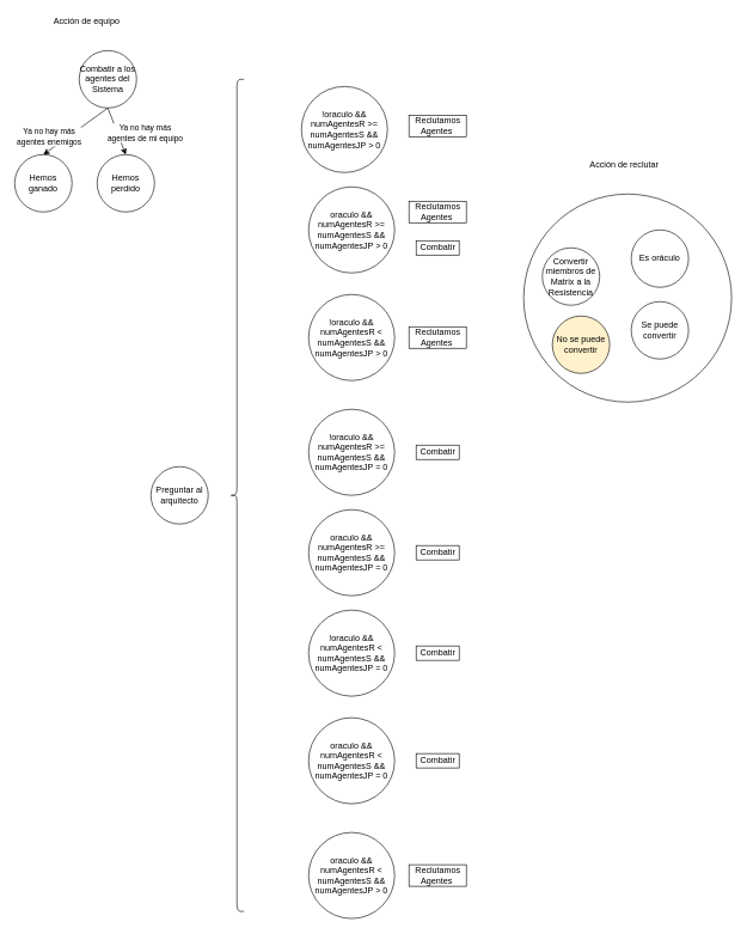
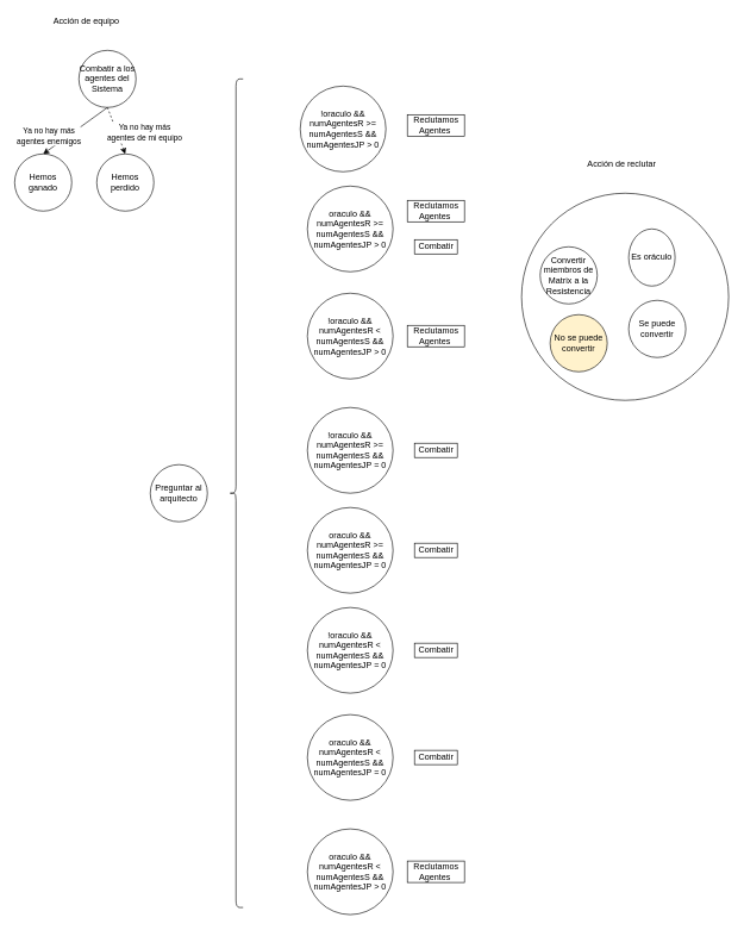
  <mxCell id="0" />
  <mxCell id="1" parent="0" />
  <mxCell id="2" value="" style="ellipse;whiteSpace=wrap;html=1;strokeColor=#000000;" vertex="1" parent="1"><mxGeometry x="730" y="270" width="290" height="290" as="geometry" /></mxCell>
- <mxCell id="3" value="Es oráculo" style="ellipse;whiteSpace=wrap;html=1;aspect=fixed;" parent="1" vertex="1"><mxGeometry x="880" y="320" width="80" height="80" as="geometry" /></mxCell>
+ <mxCell id="3" value="Es oráculo" style="ellipse;whiteSpace=wrap;html=1;aspect=fixed;" parent="1" vertex="1"><mxGeometry x="880" y="320" width="65" height="80" as="geometry" /></mxCell>
  <mxCell id="4" value="Convertir miembros de Matrix a la Resistencia" style="ellipse;whiteSpace=wrap;html=1;aspect=fixed;strokeColor=#000000;" parent="1" vertex="1"><mxGeometry x="756" y="345" width="80" height="80" as="geometry" /></mxCell>
  <mxCell id="5" value="Combatir a los agentes del Sistema" style="ellipse;whiteSpace=wrap;html=1;aspect=fixed;strokeColor=#000000;" parent="1" vertex="1"><mxGeometry x="110" y="70" width="80" height="80" as="geometry" /></mxCell>
  <mxCell id="6" value="Hemos ganado" style="ellipse;whiteSpace=wrap;html=1;aspect=fixed;strokeColor=#000000;" parent="1" vertex="1"><mxGeometry x="20" y="215" width="80" height="80" as="geometry" /></mxCell>
  <mxCell id="7" value="Hemos perdido" style="ellipse;whiteSpace=wrap;html=1;aspect=fixed;strokeColor=#000000;" parent="1" vertex="1"><mxGeometry x="135" y="215" width="80" height="80" as="geometry" /></mxCell>
  <mxCell id="8" value="" style="endArrow=classic;html=1;entryX=0.5;entryY=0;entryDx=0;entryDy=0;exitX=0.5;exitY=1;exitDx=0;exitDy=0;" parent="1" source="5" target="6" edge="1"><mxGeometry width="50" height="50" relative="1" as="geometry"><mxPoint x="-10" y="195" as="sourcePoint" /><mxPoint x="40" y="145" as="targetPoint" /></mxGeometry></mxCell>
  <mxCell id="9" value="Ya no hay más&lt;br&gt;agentes enemigos" style="edgeLabel;html=1;align=center;verticalAlign=middle;resizable=0;points=[];" parent="8" vertex="1" connectable="0"><mxGeometry x="0.2" relative="1" as="geometry"><mxPoint x="-28.28" as="offset" /></mxGeometry></mxCell>
- <mxCell id="10" value="" style="endArrow=classic;html=1;exitX=0.5;exitY=1;exitDx=0;exitDy=0;entryX=0.5;entryY=0;entryDx=0;entryDy=0;" parent="1" source="5" target="7" edge="1"><mxGeometry width="50" height="50" relative="1" as="geometry"><mxPoint x="180" y="185" as="sourcePoint" /><mxPoint x="230" y="135" as="targetPoint" /></mxGeometry></mxCell>
+ <mxCell id="10" value="" style="endArrow=classic;html=1;exitX=0.5;exitY=1;exitDx=0;exitDy=0;entryX=0.5;entryY=0;entryDx=0;entryDy=0;dashed=1;" parent="1" source="5" target="7" edge="1"><mxGeometry width="50" height="50" relative="1" as="geometry"><mxPoint x="180" y="185" as="sourcePoint" /><mxPoint x="230" y="135" as="targetPoint" /></mxGeometry></mxCell>
  <mxCell id="11" value="Ya no hay más&lt;br&gt;agentes de mi equipo" style="edgeLabel;html=1;align=center;verticalAlign=middle;resizable=0;points=[];" parent="10" vertex="1" connectable="0"><mxGeometry x="0.064" y="-1" relative="1" as="geometry"><mxPoint x="38.87" as="offset" /></mxGeometry></mxCell>
  <mxCell id="12" value="Se puede convertir" style="ellipse;whiteSpace=wrap;html=1;aspect=fixed;strokeColor=#000000;" vertex="1" parent="1"><mxGeometry x="880" y="420" width="80" height="80" as="geometry" /></mxCell>
  <mxCell id="13" value="No se puede convertir" style="ellipse;whiteSpace=wrap;html=1;aspect=fixed;strokeColor=#000000;fillColor=#fff2cc;" vertex="1" parent="1"><mxGeometry x="770" y="440" width="80" height="80" as="geometry" /></mxCell>
  <mxCell id="14" value="!oraculo &amp;amp;&amp;amp; numAgentesR &amp;gt;= numAgentesS &amp;amp;&amp;amp;&lt;br&gt;numAgentesJP &amp;gt; 0" style="ellipse;whiteSpace=wrap;html=1;aspect=fixed;strokeColor=#000000;" vertex="1" parent="1"><mxGeometry x="420" y="120" width="120" height="120" as="geometry" /></mxCell>
  <mxCell id="15" value="Reclutamos&lt;br&gt;Agentes&amp;nbsp;" style="text;html=1;align=center;verticalAlign=middle;resizable=0;points=[];autosize=1;strokeColor=#000000;" vertex="1" parent="1"><mxGeometry x="570" y="160" width="80" height="30" as="geometry" /></mxCell>
  <mxCell id="16" value="oraculo &amp;amp;&amp;amp; numAgentesR &amp;gt;= numAgentesS &amp;amp;&amp;amp;&lt;br&gt;numAgentesJP &amp;gt; 0" style="ellipse;whiteSpace=wrap;html=1;aspect=fixed;strokeColor=#000000;" vertex="1" parent="1"><mxGeometry x="430" y="260" width="120" height="120" as="geometry" /></mxCell>
  <mxCell id="17" value="Reclutamos&lt;br&gt;Agentes&amp;nbsp;" style="text;html=1;align=center;verticalAlign=middle;resizable=0;points=[];autosize=1;strokeColor=#000000;" vertex="1" parent="1"><mxGeometry x="570" y="280" width="80" height="30" as="geometry" /></mxCell>
  <mxCell id="18" value="!oraculo &amp;amp;&amp;amp; numAgentesR &amp;lt; numAgentesS &amp;amp;&amp;amp;&lt;br&gt;numAgentesJP &amp;gt; 0" style="ellipse;whiteSpace=wrap;html=1;aspect=fixed;strokeColor=#000000;" vertex="1" parent="1"><mxGeometry x="430" y="410" width="120" height="120" as="geometry" /></mxCell>
  <mxCell id="19" value="Reclutamos&lt;br&gt;Agentes&amp;nbsp;" style="text;html=1;align=center;verticalAlign=middle;resizable=0;points=[];autosize=1;strokeColor=#000000;" vertex="1" parent="1"><mxGeometry x="570" y="455" width="80" height="30" as="geometry" /></mxCell>
  <mxCell id="20" value="Combatir" style="text;html=1;align=center;verticalAlign=middle;resizable=0;points=[];autosize=1;strokeColor=#000000;" vertex="1" parent="1"><mxGeometry x="580" y="335" width="60" height="20" as="geometry" /></mxCell>
  <mxCell id="21" value="!oraculo &amp;amp;&amp;amp; numAgentesR &amp;gt;= numAgentesS &amp;amp;&amp;amp;&lt;br&gt;numAgentesJP = 0" style="ellipse;whiteSpace=wrap;html=1;aspect=fixed;strokeColor=#000000;" vertex="1" parent="1"><mxGeometry x="430" y="570" width="120" height="120" as="geometry" /></mxCell>
  <mxCell id="22" value="Combatir" style="text;html=1;align=center;verticalAlign=middle;resizable=0;points=[];autosize=1;strokeColor=#000000;" vertex="1" parent="1"><mxGeometry x="580" y="620" width="60" height="20" as="geometry" /></mxCell>
  <mxCell id="23" value="oraculo &amp;amp;&amp;amp; numAgentesR &amp;gt;= numAgentesS &amp;amp;&amp;amp;&lt;br&gt;numAgentesJP = 0" style="ellipse;whiteSpace=wrap;html=1;aspect=fixed;strokeColor=#000000;" vertex="1" parent="1"><mxGeometry x="430" y="710" width="120" height="120" as="geometry" /></mxCell>
  <mxCell id="24" value="Combatir" style="text;html=1;align=center;verticalAlign=middle;resizable=0;points=[];autosize=1;strokeColor=#000000;" vertex="1" parent="1"><mxGeometry x="580" y="760" width="60" height="20" as="geometry" /></mxCell>
  <mxCell id="25" value="!oraculo &amp;amp;&amp;amp; numAgentesR &amp;lt; numAgentesS &amp;amp;&amp;amp;&lt;br&gt;numAgentesJP = 0" style="ellipse;whiteSpace=wrap;html=1;aspect=fixed;strokeColor=#000000;" vertex="1" parent="1"><mxGeometry x="430" y="850" width="120" height="120" as="geometry" /></mxCell>
  <mxCell id="26" value="Combatir" style="text;html=1;align=center;verticalAlign=middle;resizable=0;points=[];autosize=1;strokeColor=#000000;" vertex="1" parent="1"><mxGeometry x="580" y="900" width="60" height="20" as="geometry" /></mxCell>
  <mxCell id="27" value="oraculo &amp;amp;&amp;amp; numAgentesR &amp;lt; numAgentesS &amp;amp;&amp;amp;&lt;br&gt;numAgentesJP = 0" style="ellipse;whiteSpace=wrap;html=1;aspect=fixed;strokeColor=#000000;" vertex="1" parent="1"><mxGeometry x="430" y="1000" width="120" height="120" as="geometry" /></mxCell>
  <mxCell id="28" value="Combatir" style="text;html=1;align=center;verticalAlign=middle;resizable=0;points=[];autosize=1;strokeColor=#000000;" vertex="1" parent="1"><mxGeometry x="580" y="1050" width="60" height="20" as="geometry" /></mxCell>
  <mxCell id="29" value="oraculo &amp;amp;&amp;amp; numAgentesR &amp;lt; numAgentesS &amp;amp;&amp;amp;&lt;br&gt;numAgentesJP &amp;gt; 0" style="ellipse;whiteSpace=wrap;html=1;aspect=fixed;strokeColor=#000000;" vertex="1" parent="1"><mxGeometry x="430" y="1160" width="120" height="120" as="geometry" /></mxCell>
  <mxCell id="30" value="Reclutamos&lt;br&gt;Agentes&amp;nbsp;" style="text;html=1;align=center;verticalAlign=middle;resizable=0;points=[];autosize=1;strokeColor=#000000;" vertex="1" parent="1"><mxGeometry x="570" y="1205" width="80" height="30" as="geometry" /></mxCell>
  <mxCell id="31" value="Acción de equipo" style="text;html=1;align=center;verticalAlign=middle;resizable=0;points=[];autosize=1;" vertex="1" parent="1"><mxGeometry x="60" y="20" width="120" height="20" as="geometry" /></mxCell>
  <mxCell id="32" value="Acción de reclutar" style="text;html=1;align=center;verticalAlign=middle;resizable=0;points=[];autosize=1;" vertex="1" parent="1"><mxGeometry x="815" y="220" width="110" height="20" as="geometry" /></mxCell>
  <mxCell id="33" value="Preguntar al arquitecto" style="ellipse;whiteSpace=wrap;html=1;aspect=fixed;strokeColor=#000000;" vertex="1" parent="1"><mxGeometry x="210" y="650" width="80" height="80" as="geometry" /></mxCell>
  <mxCell id="34" value="" style="shape=curlyBracket;whiteSpace=wrap;html=1;rounded=1;strokeColor=#000000;" vertex="1" parent="1"><mxGeometry x="320" y="110" width="20" height="1160" as="geometry" /></mxCell>
